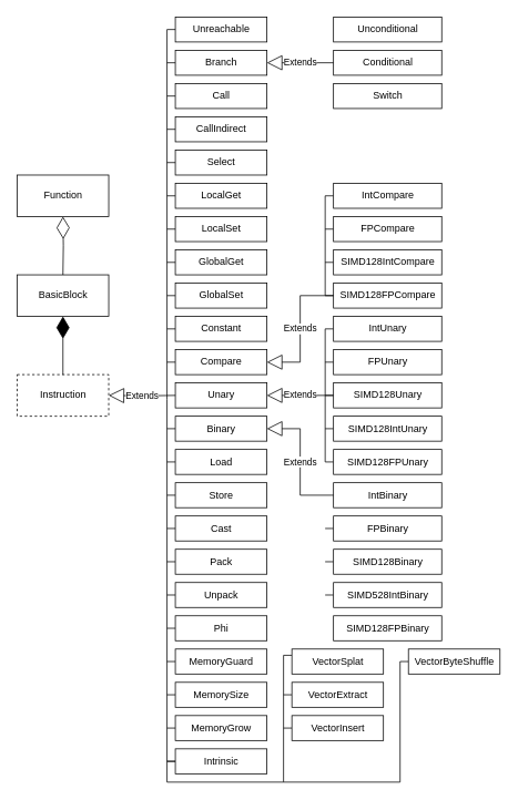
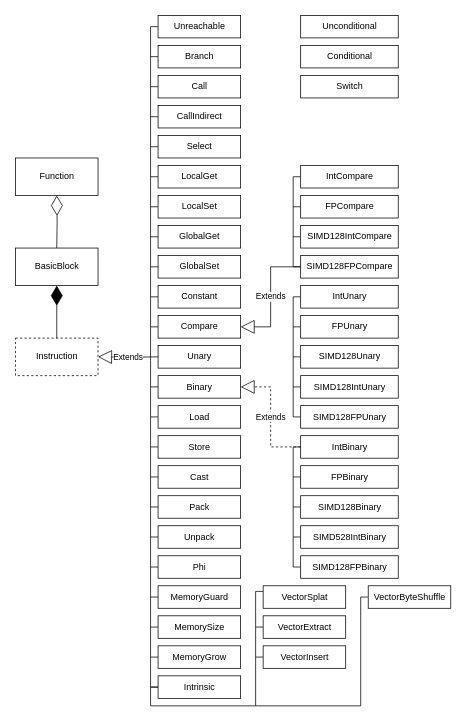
  <mxCell id="0" />
  <mxCell id="1" parent="0" />
  <mxCell id="2" value="Instruction" style="html=1;dashed=1;" parent="1" vertex="1"><mxGeometry x="20" y="450" width="110" height="50" as="geometry" /></mxCell>
  <mxCell id="3" style="edgeStyle=orthogonalEdgeStyle;rounded=0;orthogonalLoop=1;jettySize=auto;html=1;exitX=0;exitY=0.5;exitDx=0;exitDy=0;endArrow=none;endFill=0;" parent="1" source="4" edge="1"><mxGeometry relative="1" as="geometry"><mxPoint x="200" y="480" as="targetPoint" /><Array as="points"><mxPoint x="200" y="35" /></Array></mxGeometry></mxCell>
  <mxCell id="4" value="Unreachable" style="html=1;" parent="1" vertex="1"><mxGeometry x="210" width="110" height="30" as="geometry" y="20" /></mxCell>
  <mxCell id="5" style="edgeStyle=orthogonalEdgeStyle;rounded=0;orthogonalLoop=1;jettySize=auto;html=1;exitX=0;exitY=0.5;exitDx=0;exitDy=0;endArrow=none;endFill=0;strokeColor=#000000;" parent="1" source="6" edge="1"><mxGeometry relative="1" as="geometry"><mxPoint x="200" y="75" as="targetPoint" /></mxGeometry></mxCell>
  <mxCell id="6" value="Branch" style="html=1;" parent="1" vertex="1"><mxGeometry x="210" y="60" width="110" height="30" as="geometry" /></mxCell>
  <mxCell id="7" style="edgeStyle=orthogonalEdgeStyle;rounded=0;orthogonalLoop=1;jettySize=auto;html=1;exitX=0;exitY=0.5;exitDx=0;exitDy=0;endArrow=none;endFill=0;strokeColor=#000000;" parent="1" source="8" edge="1"><mxGeometry relative="1" as="geometry"><mxPoint x="200" y="115" as="targetPoint" /></mxGeometry></mxCell>
  <mxCell id="8" value="Call" style="html=1;" parent="1" vertex="1"><mxGeometry x="210" y="100" width="110" height="30" as="geometry" /></mxCell>
  <mxCell id="9" style="edgeStyle=orthogonalEdgeStyle;rounded=0;orthogonalLoop=1;jettySize=auto;html=1;exitX=0;exitY=0.5;exitDx=0;exitDy=0;endArrow=none;endFill=0;strokeColor=#000000;" parent="1" source="10" edge="1"><mxGeometry relative="1" as="geometry"><mxPoint x="200" y="155" as="targetPoint" /></mxGeometry></mxCell>
  <mxCell id="10" value="CallIndirect" style="html=1;" parent="1" vertex="1"><mxGeometry x="210" y="140" width="110" height="30" as="geometry" /></mxCell>
  <mxCell id="11" style="edgeStyle=orthogonalEdgeStyle;rounded=0;orthogonalLoop=1;jettySize=auto;html=1;exitX=0;exitY=0.5;exitDx=0;exitDy=0;endArrow=none;endFill=0;strokeColor=#000000;" parent="1" source="12" edge="1"><mxGeometry relative="1" as="geometry"><mxPoint x="200" y="195" as="targetPoint" /></mxGeometry></mxCell>
  <mxCell id="12" value="Select" style="html=1;" parent="1" vertex="1"><mxGeometry x="210" y="180" width="110" height="30" as="geometry" /></mxCell>
  <mxCell id="13" style="edgeStyle=orthogonalEdgeStyle;rounded=0;orthogonalLoop=1;jettySize=auto;html=1;exitX=0;exitY=0.5;exitDx=0;exitDy=0;endArrow=none;endFill=0;strokeColor=#000000;" parent="1" source="14" edge="1"><mxGeometry relative="1" as="geometry"><mxPoint x="200" y="235" as="targetPoint" /></mxGeometry></mxCell>
  <mxCell id="14" value="LocalGet" style="html=1;" parent="1" vertex="1"><mxGeometry x="210" y="220" width="110" height="30" as="geometry" /></mxCell>
  <mxCell id="15" style="edgeStyle=orthogonalEdgeStyle;rounded=0;orthogonalLoop=1;jettySize=auto;html=1;exitX=0;exitY=0.5;exitDx=0;exitDy=0;endArrow=none;endFill=0;strokeColor=#000000;" parent="1" source="16" edge="1"><mxGeometry relative="1" as="geometry"><mxPoint x="200" y="275" as="targetPoint" /></mxGeometry></mxCell>
  <mxCell id="16" value="LocalSet" style="html=1;" parent="1" vertex="1"><mxGeometry x="210" y="260" width="110" height="30" as="geometry" /></mxCell>
  <mxCell id="17" style="edgeStyle=orthogonalEdgeStyle;rounded=0;orthogonalLoop=1;jettySize=auto;html=1;exitX=0;exitY=0.5;exitDx=0;exitDy=0;endArrow=none;endFill=0;strokeColor=#000000;" parent="1" source="18" edge="1"><mxGeometry relative="1" as="geometry"><mxPoint x="200" y="315" as="targetPoint" /></mxGeometry></mxCell>
  <mxCell id="18" value="GlobalGet" style="html=1;" parent="1" vertex="1"><mxGeometry x="210" y="300" width="110" height="30" as="geometry" /></mxCell>
  <mxCell id="19" style="edgeStyle=orthogonalEdgeStyle;rounded=0;orthogonalLoop=1;jettySize=auto;html=1;exitX=0;exitY=0.5;exitDx=0;exitDy=0;endArrow=none;endFill=0;strokeColor=#000000;" parent="1" source="20" edge="1"><mxGeometry relative="1" as="geometry"><mxPoint x="200" y="355" as="targetPoint" /></mxGeometry></mxCell>
  <mxCell id="20" value="GlobalSet" style="html=1;" parent="1" vertex="1"><mxGeometry x="210" y="340" width="110" height="30" as="geometry" /></mxCell>
  <mxCell id="21" style="edgeStyle=orthogonalEdgeStyle;rounded=0;orthogonalLoop=1;jettySize=auto;html=1;exitX=0;exitY=0.5;exitDx=0;exitDy=0;endArrow=none;endFill=0;strokeColor=#000000;" parent="1" source="22" edge="1"><mxGeometry relative="1" as="geometry"><mxPoint x="200" y="395" as="targetPoint" /></mxGeometry></mxCell>
  <mxCell id="22" value="Constant" style="html=1;" parent="1" vertex="1"><mxGeometry x="210" y="380" width="110" height="30" as="geometry" /></mxCell>
  <mxCell id="23" style="edgeStyle=orthogonalEdgeStyle;rounded=0;orthogonalLoop=1;jettySize=auto;html=1;exitX=0;exitY=0.5;exitDx=0;exitDy=0;endArrow=none;endFill=0;strokeColor=#000000;" parent="1" source="24" edge="1"><mxGeometry relative="1" as="geometry"><mxPoint x="200" y="435" as="targetPoint" /></mxGeometry></mxCell>
  <mxCell id="24" value="Compare" style="html=1;" parent="1" vertex="1"><mxGeometry x="210" y="420" width="110" height="30" as="geometry" /></mxCell>
  <mxCell id="25" value="Unary" style="html=1;" parent="1" vertex="1"><mxGeometry x="210" y="460" width="110" height="30" as="geometry" /></mxCell>
  <mxCell id="26" style="edgeStyle=orthogonalEdgeStyle;rounded=0;orthogonalLoop=1;jettySize=auto;html=1;exitX=0;exitY=0.5;exitDx=0;exitDy=0;endArrow=none;endFill=0;strokeColor=#000000;" parent="1" source="27" edge="1"><mxGeometry relative="1" as="geometry"><mxPoint x="200" y="515" as="targetPoint" /></mxGeometry></mxCell>
  <mxCell id="27" value="Binary" style="html=1;" parent="1" vertex="1"><mxGeometry x="210" y="500" width="110" height="30" as="geometry" /></mxCell>
  <mxCell id="28" style="edgeStyle=orthogonalEdgeStyle;rounded=0;orthogonalLoop=1;jettySize=auto;html=1;exitX=0;exitY=0.5;exitDx=0;exitDy=0;endArrow=none;endFill=0;strokeColor=#000000;" parent="1" source="29" edge="1"><mxGeometry relative="1" as="geometry"><mxPoint x="200" y="555" as="targetPoint" /></mxGeometry></mxCell>
  <mxCell id="29" value="Load" style="html=1;" parent="1" vertex="1"><mxGeometry x="210" y="540" width="110" height="30" as="geometry" /></mxCell>
  <mxCell id="30" style="edgeStyle=orthogonalEdgeStyle;rounded=0;orthogonalLoop=1;jettySize=auto;html=1;exitX=0;exitY=0.5;exitDx=0;exitDy=0;endArrow=none;endFill=0;strokeColor=#000000;" parent="1" source="31" edge="1"><mxGeometry relative="1" as="geometry"><mxPoint x="200" y="595" as="targetPoint" /></mxGeometry></mxCell>
  <mxCell id="31" value="Store" style="html=1;" parent="1" vertex="1"><mxGeometry x="210" y="580" width="110" height="30" as="geometry" /></mxCell>
  <mxCell id="32" style="edgeStyle=orthogonalEdgeStyle;rounded=0;orthogonalLoop=1;jettySize=auto;html=1;exitX=0;exitY=0.5;exitDx=0;exitDy=0;endArrow=none;endFill=0;strokeColor=#000000;" parent="1" source="33" edge="1"><mxGeometry relative="1" as="geometry"><mxPoint x="200" y="635" as="targetPoint" /></mxGeometry></mxCell>
  <mxCell id="33" value="Cast" style="html=1;" parent="1" vertex="1"><mxGeometry x="210" y="620" width="110" height="30" as="geometry" /></mxCell>
  <mxCell id="34" style="edgeStyle=orthogonalEdgeStyle;rounded=0;orthogonalLoop=1;jettySize=auto;html=1;exitX=0;exitY=0.5;exitDx=0;exitDy=0;endArrow=none;endFill=0;strokeColor=#000000;" parent="1" source="35" edge="1"><mxGeometry relative="1" as="geometry"><mxPoint x="200" y="675" as="targetPoint" /></mxGeometry></mxCell>
  <mxCell id="35" value="Pack" style="html=1;" parent="1" vertex="1"><mxGeometry x="210" y="660" width="110" height="30" as="geometry" /></mxCell>
  <mxCell id="36" style="edgeStyle=orthogonalEdgeStyle;rounded=0;orthogonalLoop=1;jettySize=auto;html=1;exitX=0;exitY=0.5;exitDx=0;exitDy=0;endArrow=none;endFill=0;strokeColor=#000000;" parent="1" source="37" edge="1"><mxGeometry relative="1" as="geometry"><mxPoint x="200" y="715" as="targetPoint" /></mxGeometry></mxCell>
  <mxCell id="37" value="Unpack" style="html=1;" parent="1" vertex="1"><mxGeometry x="210" y="700" width="110" height="30" as="geometry" /></mxCell>
  <mxCell id="38" style="edgeStyle=orthogonalEdgeStyle;rounded=0;orthogonalLoop=1;jettySize=auto;html=1;exitX=0;exitY=0.5;exitDx=0;exitDy=0;endArrow=none;endFill=0;strokeColor=#000000;" parent="1" source="39" edge="1"><mxGeometry relative="1" as="geometry"><mxPoint x="200" y="755" as="targetPoint" /></mxGeometry></mxCell>
  <mxCell id="39" value="Phi" style="html=1;" parent="1" vertex="1"><mxGeometry x="210" y="740" width="110" height="30" as="geometry" /></mxCell>
  <mxCell id="40" style="edgeStyle=orthogonalEdgeStyle;rounded=0;orthogonalLoop=1;jettySize=auto;html=1;exitX=0;exitY=0.5;exitDx=0;exitDy=0;endArrow=none;endFill=0;strokeColor=#000000;" parent="1" source="41" edge="1"><mxGeometry relative="1" as="geometry"><mxPoint x="200" y="795" as="targetPoint" /></mxGeometry></mxCell>
  <mxCell id="41" value="MemoryGuard" style="html=1;" parent="1" vertex="1"><mxGeometry x="210" y="780" width="110" height="30" as="geometry" /></mxCell>
  <mxCell id="42" style="edgeStyle=orthogonalEdgeStyle;rounded=0;orthogonalLoop=1;jettySize=auto;html=1;exitX=0;exitY=0.5;exitDx=0;exitDy=0;endArrow=none;endFill=0;strokeColor=#000000;" parent="1" source="43" edge="1"><mxGeometry relative="1" as="geometry"><mxPoint x="200" y="835" as="targetPoint" /></mxGeometry></mxCell>
  <mxCell id="43" value="MemorySize" style="html=1;" parent="1" vertex="1"><mxGeometry x="210" y="820" width="110" height="30" as="geometry" /></mxCell>
  <mxCell id="44" style="edgeStyle=orthogonalEdgeStyle;rounded=0;orthogonalLoop=1;jettySize=auto;html=1;exitX=0;exitY=0.5;exitDx=0;exitDy=0;endArrow=none;endFill=0;strokeColor=#000000;" parent="1" source="45" edge="1"><mxGeometry relative="1" as="geometry"><mxPoint x="200" y="875" as="targetPoint" /></mxGeometry></mxCell>
  <mxCell id="45" value="MemoryGrow" style="html=1;" parent="1" vertex="1"><mxGeometry x="210" y="860" width="110" height="30" as="geometry" /></mxCell>
  <mxCell id="46" style="edgeStyle=orthogonalEdgeStyle;rounded=0;orthogonalLoop=1;jettySize=auto;html=1;exitX=0;exitY=0.25;exitDx=0;exitDy=0;entryX=0;entryY=0.5;entryDx=0;entryDy=0;endArrow=none;endFill=0;strokeColor=#000000;" parent="1" source="47" target="55" edge="1"><mxGeometry relative="1" as="geometry"><Array as="points"><mxPoint x="340" y="788" /><mxPoint x="340" y="940" /><mxPoint x="200" y="940" /><mxPoint x="200" y="915" /></Array></mxGeometry></mxCell>
  <mxCell id="47" value="VectorSplat" style="html=1;" parent="1" vertex="1"><mxGeometry x="350" y="780" width="110" height="30" as="geometry" /></mxCell>
  <mxCell id="48" style="edgeStyle=orthogonalEdgeStyle;rounded=0;orthogonalLoop=1;jettySize=auto;html=1;exitX=0;exitY=0.5;exitDx=0;exitDy=0;endArrow=none;endFill=0;strokeColor=#000000;" parent="1" source="49" edge="1"><mxGeometry relative="1" as="geometry"><mxPoint x="340" y="835" as="targetPoint" /></mxGeometry></mxCell>
  <mxCell id="49" value="VectorExtract" style="html=1;" parent="1" vertex="1"><mxGeometry x="350" y="820" width="110" height="30" as="geometry" /></mxCell>
  <mxCell id="50" style="edgeStyle=orthogonalEdgeStyle;rounded=0;orthogonalLoop=1;jettySize=auto;html=1;exitX=0;exitY=0.5;exitDx=0;exitDy=0;endArrow=none;endFill=0;strokeColor=#000000;" parent="1" source="51" edge="1"><mxGeometry relative="1" as="geometry"><mxPoint x="340" y="875" as="targetPoint" /></mxGeometry></mxCell>
  <mxCell id="51" value="VectorInsert" style="html=1;" parent="1" vertex="1"><mxGeometry x="350" y="860" width="110" height="30" as="geometry" /></mxCell>
  <mxCell id="52" style="edgeStyle=orthogonalEdgeStyle;rounded=0;orthogonalLoop=1;jettySize=auto;html=1;exitX=0;exitY=0.5;exitDx=0;exitDy=0;endArrow=none;endFill=0;strokeColor=#000000;" parent="1" source="53" edge="1"><mxGeometry relative="1" as="geometry"><mxPoint x="340" y="940" as="targetPoint" /><Array as="points"><mxPoint x="480" y="795" /><mxPoint x="480" y="940" /></Array></mxGeometry></mxCell>
  <mxCell id="53" value="VectorByteShuffle" style="html=1;" parent="1" vertex="1"><mxGeometry x="490" y="780" width="110" height="30" as="geometry" /></mxCell>
  <mxCell id="54" style="edgeStyle=orthogonalEdgeStyle;rounded=0;orthogonalLoop=1;jettySize=auto;html=1;exitX=0;exitY=0.5;exitDx=0;exitDy=0;endArrow=none;endFill=0;strokeColor=#000000;" parent="1" source="55" edge="1"><mxGeometry relative="1" as="geometry"><mxPoint x="200" y="480" as="targetPoint" /><Array as="points"><mxPoint x="200" y="915" /></Array></mxGeometry></mxCell>
  <mxCell id="55" value="Intrinsic" style="html=1;" parent="1" vertex="1"><mxGeometry x="210" y="900" width="110" height="30" as="geometry" /></mxCell>
  <mxCell id="56" value="Conditional" style="html=1;" parent="1" vertex="1"><mxGeometry x="400" y="60" width="130" height="30" as="geometry" /></mxCell>
  <mxCell id="57" value="Unconditional" style="html=1;" parent="1" vertex="1"><mxGeometry x="400" width="130" height="30" as="geometry" y="20" /></mxCell>
  <mxCell id="58" value="Switch" style="html=1;" parent="1" vertex="1"><mxGeometry x="400" y="100" width="130" height="30" as="geometry" /></mxCell>
  <mxCell id="59" value="Extends" style="endArrow=block;endSize=16;endFill=0;html=1;rounded=0;edgeStyle=orthogonalEdgeStyle;entryX=1;entryY=0.5;entryDx=0;entryDy=0;" parent="1" target="2" edge="1"><mxGeometry width="160" relative="1" as="geometry"><mxPoint x="210" y="475" as="sourcePoint" /><mxPoint x="630" y="290" as="targetPoint" /></mxGeometry></mxCell>
- <mxCell id="60" value="Extends" style="endArrow=block;endSize=16;endFill=0;html=1;rounded=0;edgeStyle=orthogonalEdgeStyle;entryX=1;entryY=0.5;entryDx=0;entryDy=0;" parent="1" source="56" target="6" edge="1"><mxGeometry width="160" relative="1" as="geometry"><mxPoint x="220" y="485" as="sourcePoint" /><mxPoint x="140" y="485" as="targetPoint" /></mxGeometry></mxCell>
  <mxCell id="61" style="edgeStyle=orthogonalEdgeStyle;rounded=0;orthogonalLoop=1;jettySize=auto;html=1;exitX=0;exitY=0.5;exitDx=0;exitDy=0;entryX=0;entryY=0.5;entryDx=0;entryDy=0;endArrow=none;endFill=0;strokeColor=#000000;" parent="1" source="62" target="69" edge="1"><mxGeometry relative="1" as="geometry"><Array as="points"><mxPoint x="390" y="395" /><mxPoint x="390" y="555" /></Array></mxGeometry></mxCell>
  <mxCell id="62" value="IntUnary" style="html=1;" parent="1" vertex="1"><mxGeometry x="400" y="380" width="130" height="30" as="geometry" /></mxCell>
  <mxCell id="63" style="edgeStyle=orthogonalEdgeStyle;rounded=0;orthogonalLoop=1;jettySize=auto;html=1;exitX=0;exitY=0.5;exitDx=0;exitDy=0;endArrow=none;endFill=0;strokeColor=#000000;" parent="1" source="64" edge="1"><mxGeometry relative="1" as="geometry"><mxPoint x="390" y="435" as="targetPoint" /></mxGeometry></mxCell>
  <mxCell id="64" value="FPUnary" style="html=1;" parent="1" vertex="1"><mxGeometry x="400" y="420" width="130" height="30" as="geometry" /></mxCell>
  <mxCell id="65" style="edgeStyle=orthogonalEdgeStyle;rounded=0;orthogonalLoop=1;jettySize=auto;html=1;exitX=0;exitY=0.5;exitDx=0;exitDy=0;endArrow=none;endFill=0;strokeColor=#000000;" parent="1" source="66" edge="1"><mxGeometry relative="1" as="geometry"><mxPoint x="390" y="475" as="targetPoint" /></mxGeometry></mxCell>
  <mxCell id="66" value="SIMD128Unary" style="html=1;" parent="1" vertex="1"><mxGeometry x="400" y="460" width="130" height="30" as="geometry" /></mxCell>
  <mxCell id="67" style="edgeStyle=orthogonalEdgeStyle;rounded=0;orthogonalLoop=1;jettySize=auto;html=1;exitX=0;exitY=0.5;exitDx=0;exitDy=0;endArrow=none;endFill=0;strokeColor=#000000;" parent="1" source="68" edge="1"><mxGeometry relative="1" as="geometry"><mxPoint x="390" y="515" as="targetPoint" /></mxGeometry></mxCell>
  <mxCell id="68" value="SIMD128IntUnary" style="html=1;" parent="1" vertex="1"><mxGeometry x="400" y="500" width="130" height="30" as="geometry" /></mxCell>
  <mxCell id="69" value="SIMD128FPUnary" style="html=1;" parent="1" vertex="1"><mxGeometry x="400" y="540" width="130" height="30" as="geometry" /></mxCell>
  <mxCell id="70" value="IntBinary" style="html=1;" parent="1" vertex="1"><mxGeometry x="400" y="580" width="130" height="30" as="geometry" /></mxCell>
  <mxCell id="71" style="edgeStyle=orthogonalEdgeStyle;rounded=0;orthogonalLoop=1;jettySize=auto;html=1;exitX=0;exitY=0.5;exitDx=0;exitDy=0;endArrow=none;endFill=0;strokeColor=#000000;" parent="1" source="72" edge="1"><mxGeometry relative="1" as="geometry"><mxPoint x="390" y="635" as="targetPoint" /></mxGeometry></mxCell>
  <mxCell id="72" value="FPBinary" style="html=1;" parent="1" vertex="1"><mxGeometry x="400" y="620" width="130" height="30" as="geometry" /></mxCell>
  <mxCell id="73" style="edgeStyle=orthogonalEdgeStyle;rounded=0;orthogonalLoop=1;jettySize=auto;html=1;exitX=0;exitY=0.5;exitDx=0;exitDy=0;endArrow=none;endFill=0;strokeColor=#000000;" parent="1" source="74" edge="1"><mxGeometry relative="1" as="geometry"><mxPoint x="390" y="675" as="targetPoint" /></mxGeometry></mxCell>
  <mxCell id="74" value="SIMD128Binary" style="html=1;" parent="1" vertex="1"><mxGeometry x="400" y="660" width="130" height="30" as="geometry" /></mxCell>
  <mxCell id="75" style="edgeStyle=orthogonalEdgeStyle;rounded=0;orthogonalLoop=1;jettySize=auto;html=1;exitX=0;exitY=0.5;exitDx=0;exitDy=0;endArrow=none;endFill=0;strokeColor=#000000;" parent="1" source="76" edge="1"><mxGeometry relative="1" as="geometry"><mxPoint x="390" y="715" as="targetPoint" /></mxGeometry></mxCell>
  <mxCell id="76" value="SIMD528IntBinary" style="html=1;" parent="1" vertex="1"><mxGeometry x="400" y="700" width="130" height="30" as="geometry" /></mxCell>
+ <mxCell id="77" style="edgeStyle=orthogonalEdgeStyle;rounded=0;orthogonalLoop=1;jettySize=auto;html=1;exitX=0;exitY=0.5;exitDx=0;exitDy=0;entryX=0;entryY=0.5;entryDx=0;entryDy=0;endArrow=none;endFill=0;strokeColor=#000000;" parent="1" source="78" target="70" edge="1"><mxGeometry relative="1" as="geometry"><Array as="points"><mxPoint x="390" y="755" /><mxPoint x="390" y="595" /></Array></mxGeometry></mxCell>
  <mxCell id="78" value="SIMD128FPBinary" style="html=1;" parent="1" vertex="1"><mxGeometry x="400" y="740" width="130" height="30" as="geometry" /></mxCell>
- <mxCell id="79" value="Extends" style="endArrow=block;endSize=16;endFill=0;html=1;rounded=0;edgeStyle=orthogonalEdgeStyle;exitX=0;exitY=0.5;exitDx=0;exitDy=0;entryX=1;entryY=0.5;entryDx=0;entryDy=0;" parent="1" source="70" target="27" edge="1"><mxGeometry width="160" relative="1" as="geometry"><mxPoint x="410" y="485" as="sourcePoint" /><mxPoint x="330" y="485" as="targetPoint" /></mxGeometry></mxCell>
- <mxCell id="80" value="Extends" style="endArrow=block;endSize=16;endFill=0;html=1;rounded=0;edgeStyle=orthogonalEdgeStyle;entryX=1;entryY=0.5;entryDx=0;entryDy=0;exitX=0;exitY=0.5;exitDx=0;exitDy=0;" parent="1" source="66" target="25" edge="1"><mxGeometry width="160" relative="1" as="geometry"><mxPoint x="220" y="485" as="sourcePoint" /><mxPoint x="140" y="485" as="targetPoint" /></mxGeometry></mxCell>
+ <mxCell id="79" value="Extends" style="endArrow=block;endSize=16;endFill=0;html=1;rounded=0;edgeStyle=orthogonalEdgeStyle;exitX=0;exitY=0.5;exitDx=0;exitDy=0;entryX=1;entryY=0.5;entryDx=0;entryDy=0;dashed=1;" parent="1" source="70" target="27" edge="1"><mxGeometry width="160" relative="1" as="geometry"><mxPoint x="410" y="485" as="sourcePoint" /><mxPoint x="330" y="485" as="targetPoint" /></mxGeometry></mxCell>
  <mxCell id="81" value="SIMD128FPCompare" style="html=1;" parent="1" vertex="1"><mxGeometry x="400" y="340" width="130" height="30" as="geometry" /></mxCell>
  <mxCell id="82" style="edgeStyle=orthogonalEdgeStyle;rounded=0;orthogonalLoop=1;jettySize=auto;html=1;exitX=0;exitY=0.5;exitDx=0;exitDy=0;endArrow=none;endFill=0;strokeColor=#000000;" parent="1" source="83" edge="1"><mxGeometry relative="1" as="geometry"><mxPoint x="390" y="315" as="targetPoint" /></mxGeometry></mxCell>
  <mxCell id="83" value="SIMD128IntCompare" style="html=1;" parent="1" vertex="1"><mxGeometry x="400" y="300" width="130" height="30" as="geometry" /></mxCell>
  <mxCell id="84" style="edgeStyle=orthogonalEdgeStyle;rounded=0;orthogonalLoop=1;jettySize=auto;html=1;exitX=0;exitY=0.5;exitDx=0;exitDy=0;endArrow=none;endFill=0;strokeColor=#000000;" parent="1" source="85" edge="1"><mxGeometry relative="1" as="geometry"><mxPoint x="390" y="275" as="targetPoint" /></mxGeometry></mxCell>
  <mxCell id="85" value="FPCompare" style="html=1;" parent="1" vertex="1"><mxGeometry x="400" y="260" width="130" height="30" as="geometry" /></mxCell>
  <mxCell id="86" style="edgeStyle=orthogonalEdgeStyle;rounded=0;orthogonalLoop=1;jettySize=auto;html=1;exitX=0;exitY=0.5;exitDx=0;exitDy=0;entryX=0;entryY=0.5;entryDx=0;entryDy=0;endArrow=none;endFill=0;strokeColor=#000000;" parent="1" source="87" target="81" edge="1"><mxGeometry relative="1" as="geometry"><Array as="points"><mxPoint x="390" y="235" /><mxPoint x="390" y="355" /></Array></mxGeometry></mxCell>
  <mxCell id="87" value="IntCompare" style="html=1;" parent="1" vertex="1"><mxGeometry x="400" y="220" width="130" height="30" as="geometry" /></mxCell>
  <mxCell id="88" value="Extends" style="endArrow=block;endSize=16;endFill=0;html=1;rounded=0;edgeStyle=orthogonalEdgeStyle;entryX=1;entryY=0.5;entryDx=0;entryDy=0;exitX=0;exitY=0.5;exitDx=0;exitDy=0;" parent="1" source="81" target="24" edge="1"><mxGeometry width="160" relative="1" as="geometry"><mxPoint x="410" y="485" as="sourcePoint" /><mxPoint x="330" y="485" as="targetPoint" /></mxGeometry></mxCell>
  <mxCell id="89" value="BasicBlock" style="html=1;" vertex="1" parent="1"><mxGeometry x="20" y="330" width="110" height="50" as="geometry" /></mxCell>
  <mxCell id="90" value="" style="endArrow=diamondThin;endFill=1;endSize=24;html=1;rounded=0;edgeStyle=orthogonalEdgeStyle;entryX=0.5;entryY=1;entryDx=0;entryDy=0;exitX=0.5;exitY=0;exitDx=0;exitDy=0;" edge="1" parent="1" source="2" target="89"><mxGeometry width="160" relative="1" as="geometry"><mxPoint x="-5" y="594.5" as="sourcePoint" /><mxPoint x="155" y="594.5" as="targetPoint" /></mxGeometry></mxCell>
  <mxCell id="91" value="Function" style="html=1;" vertex="1" parent="1"><mxGeometry x="20" y="210" width="110" height="50" as="geometry" /></mxCell>
  <mxCell id="92" value="" style="endArrow=diamondThin;endFill=0;endSize=24;html=1;rounded=0;edgeStyle=orthogonalEdgeStyle;entryX=0.5;entryY=1;entryDx=0;entryDy=0;" edge="1" parent="1" target="91"><mxGeometry width="160" relative="1" as="geometry"><mxPoint x="75" y="330" as="sourcePoint" /><mxPoint x="150" y="590" as="targetPoint" /></mxGeometry></mxCell>
